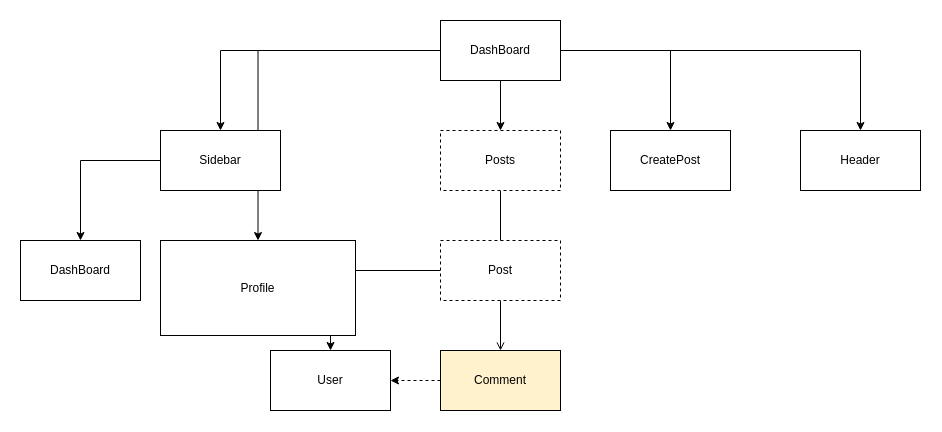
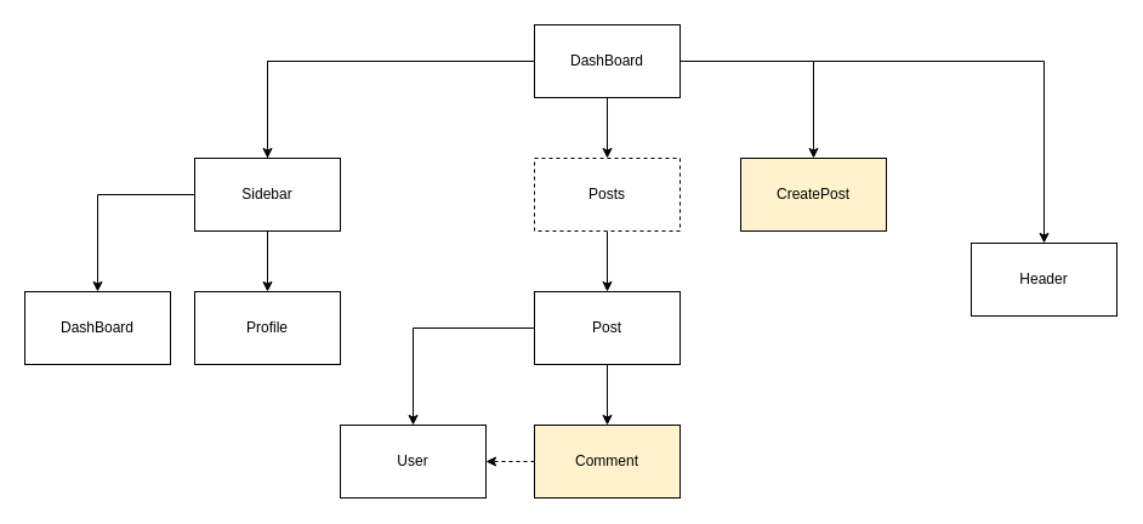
  <mxCell id="0" />
  <mxCell id="1" parent="0" />
  <mxCell id="2" style="edgeStyle=orthogonalEdgeStyle;rounded=0;orthogonalLoop=1;jettySize=auto;html=1;entryX=0.5;entryY=0;entryDx=0;entryDy=0;" edge="1" parent="1" source="7" target="18"><mxGeometry relative="1" as="geometry" /></mxCell>
  <mxCell id="3" style="edgeStyle=orthogonalEdgeStyle;rounded=0;orthogonalLoop=1;jettySize=auto;html=1;entryX=0.5;entryY=0;entryDx=0;entryDy=0;" edge="1" parent="1" source="7" target="17"><mxGeometry relative="1" as="geometry" /></mxCell>
  <mxCell id="4" style="edgeStyle=orthogonalEdgeStyle;rounded=0;orthogonalLoop=1;jettySize=auto;html=1;" edge="1" parent="1" source="7" target="9"><mxGeometry relative="1" as="geometry" /></mxCell>
  <mxCell id="5" style="edgeStyle=orthogonalEdgeStyle;rounded=0;orthogonalLoop=1;jettySize=auto;html=1;" edge="1" parent="1" source="7" target="19"><mxGeometry relative="1" as="geometry" /></mxCell>
  <mxCell id="6" style="edgeStyle=orthogonalEdgeStyle;rounded=0;orthogonalLoop=1;jettySize=auto;html=1;" edge="1" parent="1" source="7" target="20"><mxGeometry relative="1" as="geometry" /></mxCell>
  <mxCell id="7" value="DashBoard" style="rounded=0;whiteSpace=wrap;html=1;" vertex="1" parent="1"><mxGeometry x="440" y="20" width="120" height="60" as="geometry" /></mxCell>
  <mxCell id="8" style="edgeStyle=orthogonalEdgeStyle;rounded=0;orthogonalLoop=1;jettySize=auto;html=1;entryX=0.5;entryY=0;entryDx=0;entryDy=0;" edge="1" parent="1" source="9" target="21"><mxGeometry relative="1" as="geometry" /></mxCell>
  <mxCell id="9" value="Sidebar" style="rounded=0;whiteSpace=wrap;html=1;" vertex="1" parent="1"><mxGeometry x="160" y="130" width="120" height="60" as="geometry" /></mxCell>
- <mxCell id="10" style="edgeStyle=orthogonalEdgeStyle;rounded=0;orthogonalLoop=1;jettySize=auto;html=1;endArrow=open;" edge="1" parent="1" source="12" target="14"><mxGeometry relative="1" as="geometry" /></mxCell>
+ <mxCell id="10" style="edgeStyle=orthogonalEdgeStyle;rounded=0;orthogonalLoop=1;jettySize=auto;html=1;" edge="1" parent="1" source="12" target="14"><mxGeometry relative="1" as="geometry" /></mxCell>
  <mxCell id="11" style="edgeStyle=orthogonalEdgeStyle;rounded=0;orthogonalLoop=1;jettySize=auto;html=1;entryX=0.5;entryY=0;entryDx=0;entryDy=0;" edge="1" parent="1" source="12" target="15"><mxGeometry relative="1" as="geometry" /></mxCell>
- <mxCell id="12" value="Post" style="rounded=0;whiteSpace=wrap;html=1;dashed=1;" vertex="1" parent="1"><mxGeometry x="440" y="240" width="120" height="60" as="geometry" /></mxCell>
+ <mxCell id="12" value="Post" style="rounded=0;whiteSpace=wrap;html=1;" vertex="1" parent="1"><mxGeometry x="440" y="240" width="120" height="60" as="geometry" /></mxCell>
  <mxCell id="13" style="edgeStyle=orthogonalEdgeStyle;rounded=0;orthogonalLoop=1;jettySize=auto;html=1;dashed=1;" edge="1" parent="1" source="14" target="15"><mxGeometry relative="1" as="geometry" /></mxCell>
  <mxCell id="14" value="Comment" style="rounded=0;whiteSpace=wrap;html=1;fillColor=#fff2cc;" vertex="1" parent="1"><mxGeometry x="440" y="350" width="120" height="60" as="geometry" /></mxCell>
- <mxCell id="15" value="User" style="rounded=0;whiteSpace=wrap;html=1;" vertex="1" parent="1"><mxGeometry x="270" y="350" width="120" height="60" as="geometry" /></mxCell>
- <mxCell id="16" style="edgeStyle=orthogonalEdgeStyle;rounded=0;orthogonalLoop=1;jettySize=auto;html=1;endArrow=none;" edge="1" parent="1" source="17" target="12"><mxGeometry relative="1" as="geometry" /></mxCell>
+ <mxCell id="15" value="User" style="rounded=0;whiteSpace=wrap;html=1;" vertex="1" parent="1"><mxGeometry x="280" y="350" width="120" height="60" as="geometry" /></mxCell>
+ <mxCell id="16" style="edgeStyle=orthogonalEdgeStyle;rounded=0;orthogonalLoop=1;jettySize=auto;html=1;" edge="1" parent="1" source="17" target="12"><mxGeometry relative="1" as="geometry" /></mxCell>
  <mxCell id="17" value="Posts" style="rounded=0;whiteSpace=wrap;html=1;dashed=1;" vertex="1" parent="1"><mxGeometry x="440" y="130" width="120" height="60" as="geometry" /></mxCell>
- <mxCell id="18" value="Header" style="rounded=0;whiteSpace=wrap;html=1;" vertex="1" parent="1"><mxGeometry x="800" y="130" width="120" height="60" as="geometry" /></mxCell>
- <mxCell id="19" value="Profile" style="rounded=0;whiteSpace=wrap;html=1;" vertex="1" parent="1"><mxGeometry x="160" y="240" width="195" height="95" as="geometry" /></mxCell>
- <mxCell id="20" value="CreatePost" style="rounded=0;whiteSpace=wrap;html=1;" vertex="1" parent="1"><mxGeometry x="610" y="130" width="120" height="60" as="geometry" /></mxCell>
+ <mxCell id="18" value="Header" style="rounded=0;whiteSpace=wrap;html=1;" vertex="1" parent="1"><mxGeometry x="800" y="200" width="120" height="60" as="geometry" /></mxCell>
+ <mxCell id="19" value="Profile" style="rounded=0;whiteSpace=wrap;html=1;" vertex="1" parent="1"><mxGeometry x="160" y="240" width="120" height="60" as="geometry" /></mxCell>
+ <mxCell id="20" value="CreatePost" style="rounded=0;whiteSpace=wrap;html=1;fillColor=#fff2cc;" vertex="1" parent="1"><mxGeometry x="610" y="130" width="120" height="60" as="geometry" /></mxCell>
  <mxCell id="21" value="DashBoard" style="rounded=0;whiteSpace=wrap;html=1;" vertex="1" parent="1"><mxGeometry x="20" y="240" width="120" height="60" as="geometry" /></mxCell>
